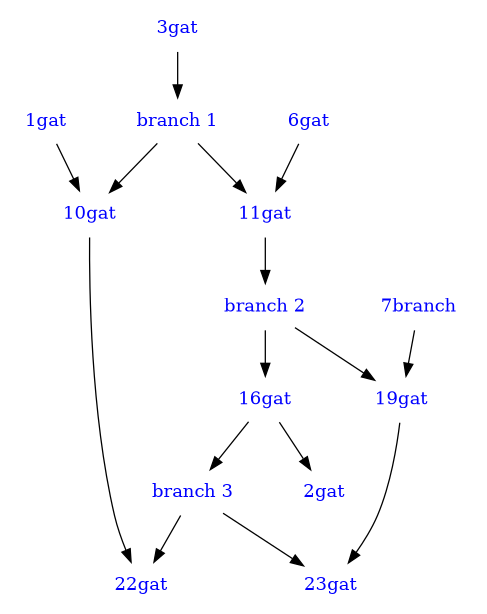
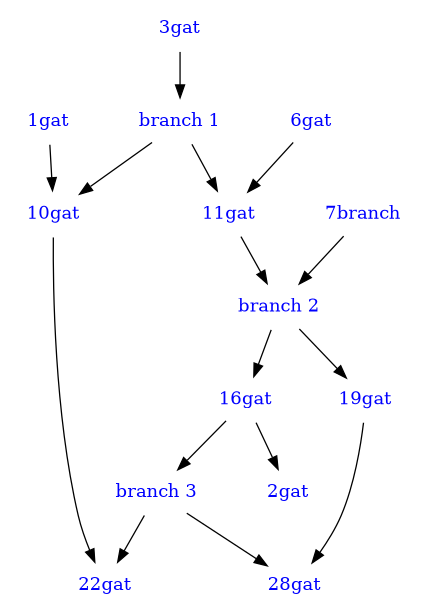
  digraph {
    node [color=white fontcolor=blue]
    "1gat"
    "10gat"
    "22gat"
    "branch 1"
    "11gat"
    "branch 2"
    "6gat"
    "16gat"
    "branch 3"
    "2gat"
-   "23gat"
+   "23gat" [label="28gat"]
    "19gat"
    "3gat"
    n14 [label="7branch"]
    "1gat" -> "10gat"
    "10gat" -> "22gat"
    "branch 1" -> "10gat"
    "branch 1" -> "11gat"
    "11gat" -> "branch 2"
    "branch 2" -> "16gat"
    "branch 2" -> "19gat"
    "6gat" -> "11gat"
    "16gat" -> "branch 3"
    "16gat" -> "2gat"
    "branch 3" -> "22gat"
    "branch 3" -> "23gat"
    "19gat" -> "23gat"
    "3gat" -> "branch 1"
-   n14 -> "19gat"
+   n14 -> "branch 2"
  }
